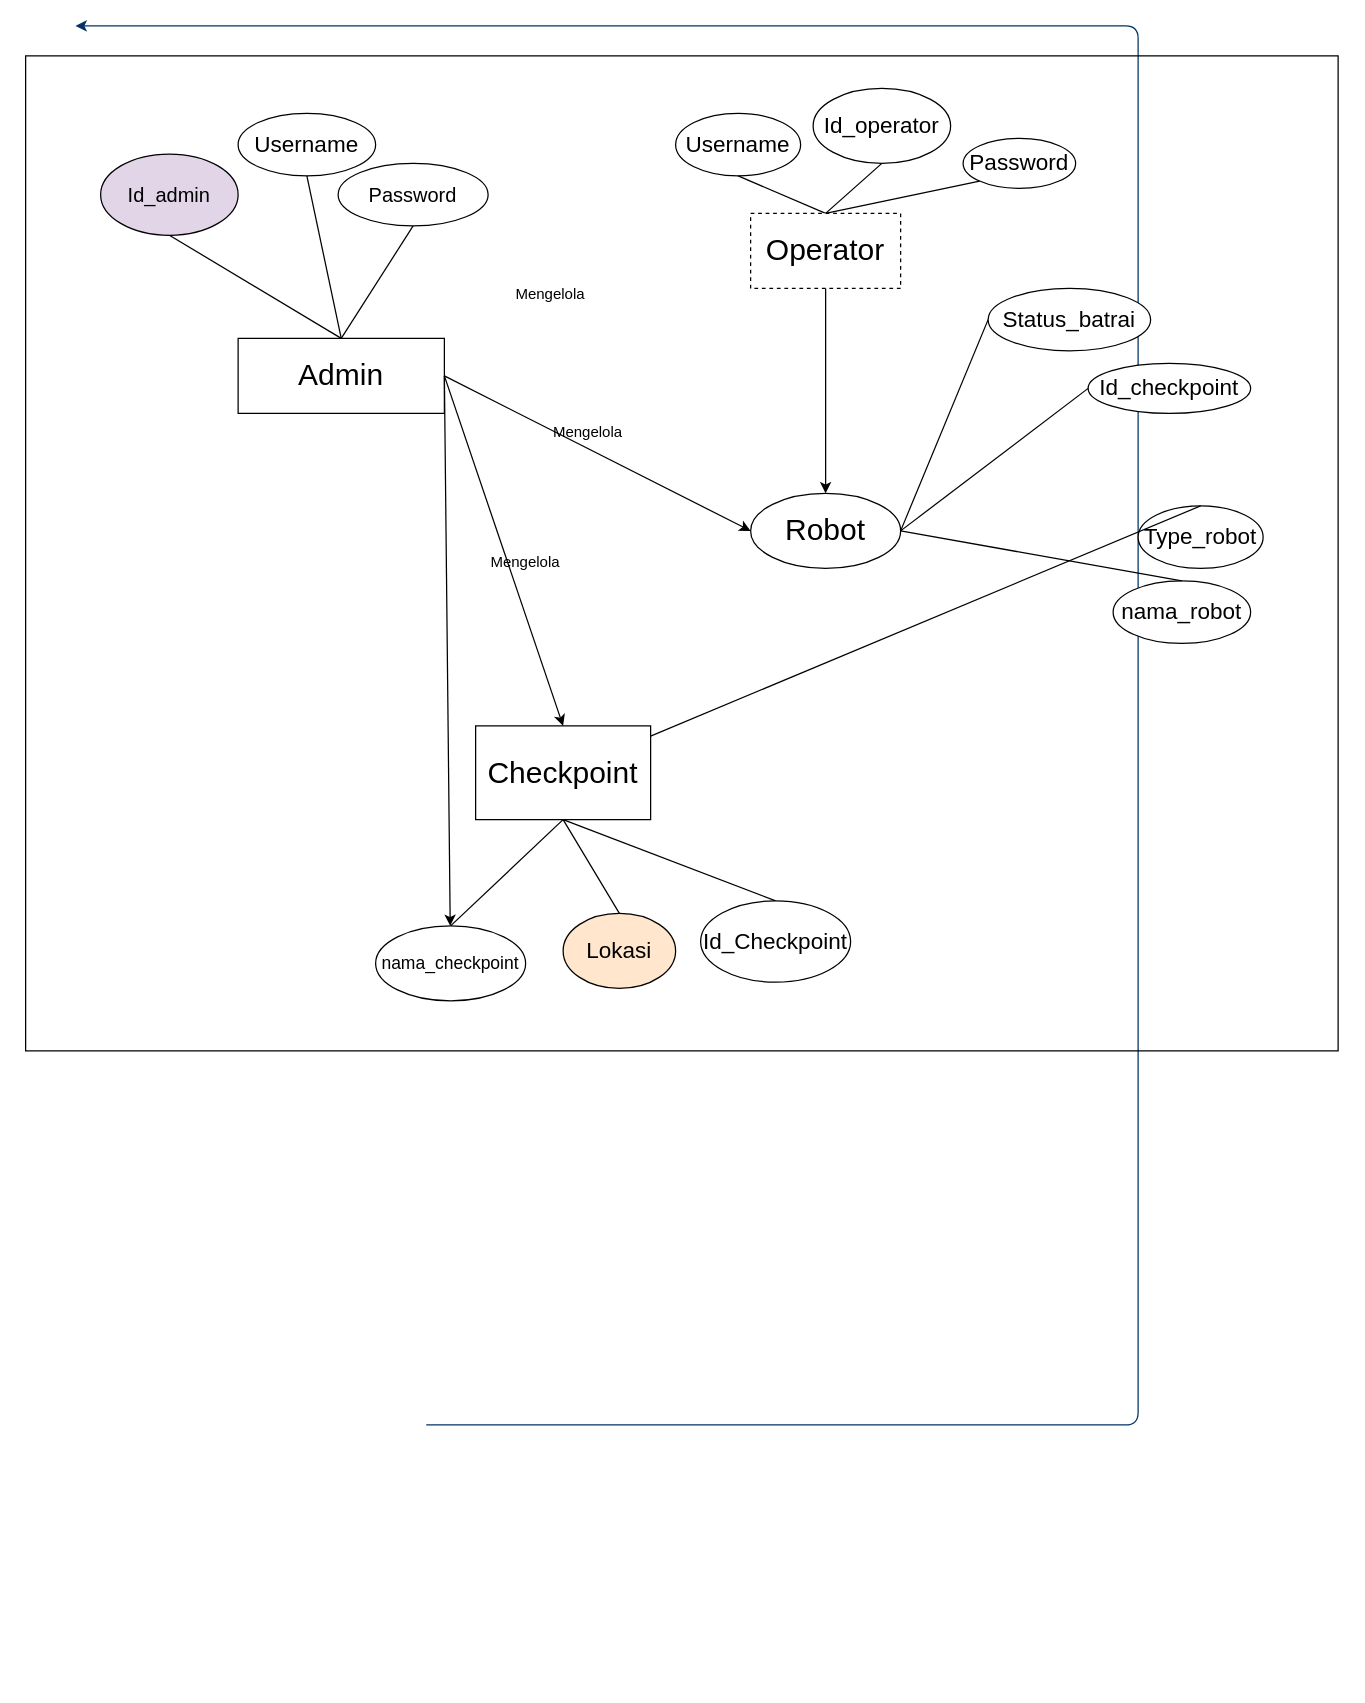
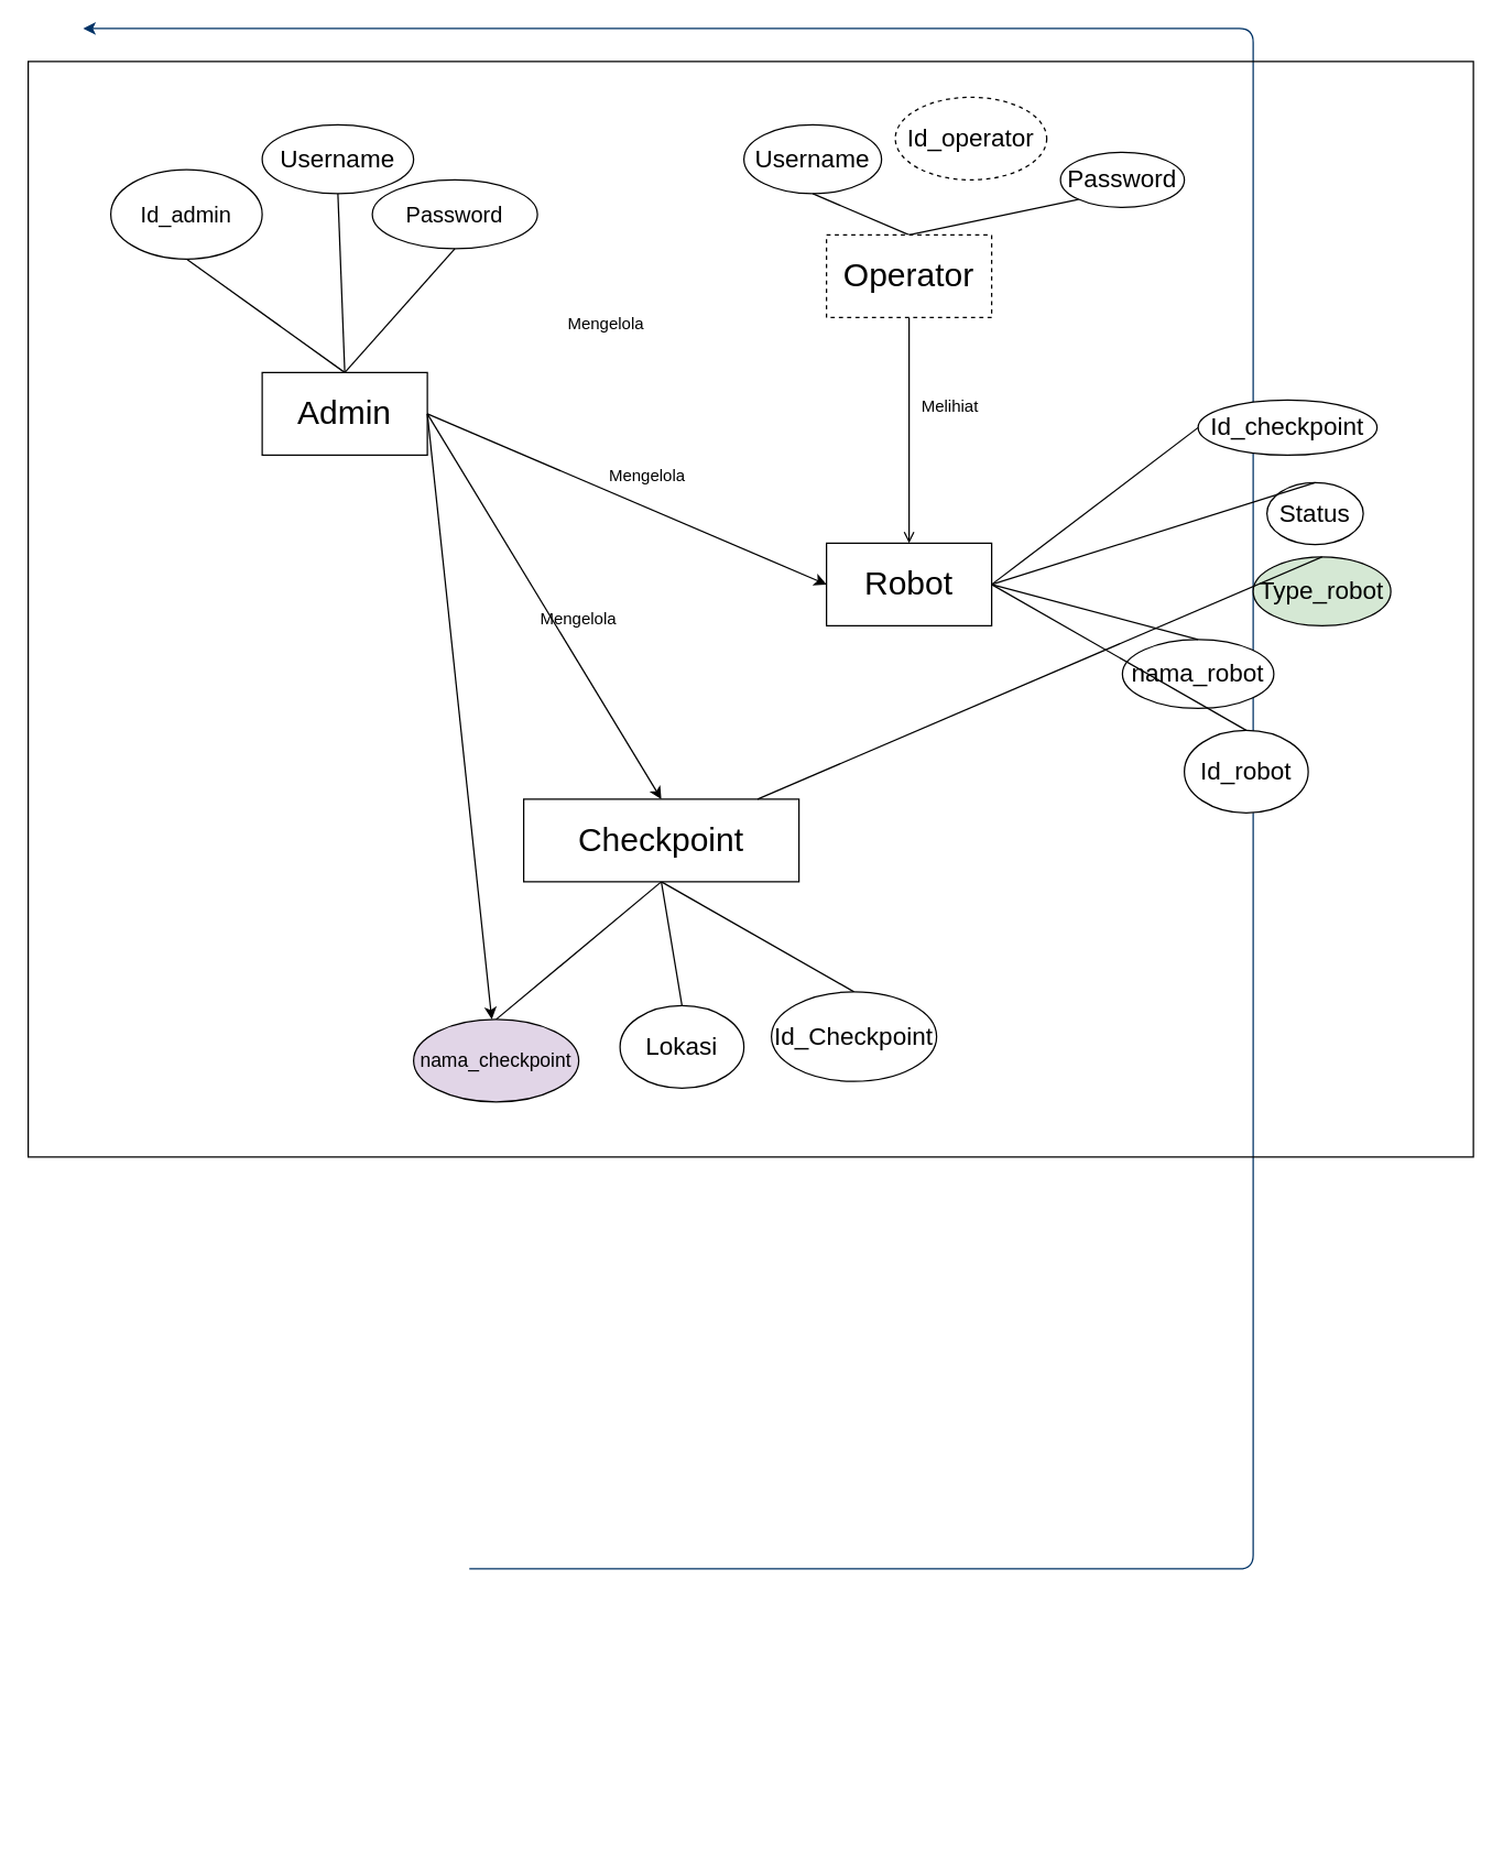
  <mxCell id="0" />
  <mxCell id="1" parent="0" />
  <mxCell id="2" value="" style="edgeStyle=elbowEdgeStyle;elbow=horizontal;exitX=1;exitY=0.5;exitPerimeter=0;entryX=0.905;entryY=0.5;entryPerimeter=0;fontStyle=1;strokeColor=#003366;strokeWidth=1;html=1;" parent="1" edge="1"><mxGeometry width="100" height="100" as="geometry"><mxPoint x="340.5" y="1139.25" as="sourcePoint" /><mxPoint x="60" as="targetPoint" y="20" /><Array as="points"><mxPoint x="910" y="1340" /></Array></mxGeometry></mxCell>
- <mxCell id="3" value="&lt;font style=&quot;font-size: 14px;&quot;&gt;nama_checkpoint&lt;/font&gt;" style="ellipse;whiteSpace=wrap;html=1;" vertex="1" parent="1"><mxGeometry x="300" y="740" width="120" height="60" as="geometry" /></mxCell>
+ <mxCell id="3" value="&lt;font style=&quot;font-size: 14px;&quot;&gt;nama_checkpoint&lt;/font&gt;" style="ellipse;whiteSpace=wrap;html=1;fillColor=#e1d5e7;" vertex="1" parent="1"><mxGeometry x="300" y="740" width="120" height="60" as="geometry" /></mxCell>
  <mxCell id="4" value="&lt;font style=&quot;font-size: 18px;&quot;&gt;Password&lt;/font&gt;" style="ellipse;whiteSpace=wrap;html=1;" vertex="1" parent="1"><mxGeometry x="770" y="110" width="90" height="40" as="geometry" /></mxCell>
  <mxCell id="5" value="&lt;font style=&quot;font-size: 18px;&quot;&gt;Username&lt;/font&gt;" style="ellipse;whiteSpace=wrap;html=1;" vertex="1" parent="1"><mxGeometry x="540" y="90" width="100" height="50" as="geometry" /></mxCell>
  <mxCell id="6" value="&lt;font size=&quot;3&quot;&gt;Password&lt;/font&gt;" style="ellipse;whiteSpace=wrap;html=1;" vertex="1" parent="1"><mxGeometry x="270" y="130" width="120" height="50" as="geometry" /></mxCell>
  <mxCell id="7" value="&lt;font style=&quot;font-size: 18px;&quot;&gt;Username&lt;/font&gt;" style="ellipse;whiteSpace=wrap;html=1;" vertex="1" parent="1"><mxGeometry x="190" y="90" width="110" height="50" as="geometry" /></mxCell>
  <mxCell id="8" value="" style="endArrow=none;html=1;rounded=0;entryX=0.5;entryY=1;entryDx=0;entryDy=0;exitX=0.5;exitY=0;exitDx=0;exitDy=0;" edge="1" parent="1" source="18" target="6"><mxGeometry width="50" height="50" relative="1" as="geometry"><mxPoint x="250" y="250" as="sourcePoint" /><mxPoint x="730" y="470" as="targetPoint" /></mxGeometry></mxCell>
- <mxCell id="9" value="" style="endArrow=none;html=1;rounded=0;exitX=0.5;exitY=1;exitDx=0;exitDy=0;entryX=0.5;entryY=0;entryDx=0;entryDy=0;" edge="1" parent="1" source="26" target="20"><mxGeometry width="50" height="50" relative="1" as="geometry"><mxPoint x="1485" y="345" as="sourcePoint" /><mxPoint x="1535" y="295" as="targetPoint" /></mxGeometry></mxCell>
  <mxCell id="10" value="" style="endArrow=none;html=1;rounded=0;exitX=0.5;exitY=0;exitDx=0;exitDy=0;entryX=0.5;entryY=1;entryDx=0;entryDy=0;" edge="1" parent="1" source="25" target="19"><mxGeometry width="50" height="50" relative="1" as="geometry"><mxPoint x="400" y="515" as="sourcePoint" /><mxPoint x="450" y="465" as="targetPoint" /></mxGeometry></mxCell>
  <mxCell id="11" value="" style="endArrow=none;html=1;rounded=0;exitX=0.5;exitY=0;exitDx=0;exitDy=0;entryX=0.5;entryY=1;entryDx=0;entryDy=0;" edge="1" parent="1" source="3" target="19"><mxGeometry width="50" height="50" relative="1" as="geometry"><mxPoint x="400" y="515" as="sourcePoint" /><mxPoint x="450" y="465" as="targetPoint" /></mxGeometry></mxCell>
  <mxCell id="12" value="" style="endArrow=none;html=1;rounded=0;entryX=0.5;entryY=0;entryDx=0;entryDy=0;exitX=0.5;exitY=1;exitDx=0;exitDy=0;" edge="1" parent="1" source="19" target="28"><mxGeometry width="50" height="50" relative="1" as="geometry"><mxPoint x="330" y="245" as="sourcePoint" /><mxPoint x="450" y="355" as="targetPoint" /></mxGeometry></mxCell>
  <mxCell id="13" value="" style="endArrow=none;html=1;rounded=0;exitX=0.5;exitY=1;exitDx=0;exitDy=0;entryX=0.5;entryY=0;entryDx=0;entryDy=0;" edge="1" parent="1" source="17" target="18"><mxGeometry width="50" height="50" relative="1" as="geometry"><mxPoint x="1070" y="590" as="sourcePoint" /><mxPoint x="250" y="250" as="targetPoint" /></mxGeometry></mxCell>
  <mxCell id="14" value="" style="endArrow=none;html=1;rounded=0;exitX=0;exitY=1;exitDx=0;exitDy=0;entryX=0.5;entryY=0;entryDx=0;entryDy=0;" edge="1" parent="1" source="4" target="20"><mxGeometry width="50" height="50" relative="1" as="geometry"><mxPoint x="715" y="575" as="sourcePoint" /><mxPoint x="655" y="295" as="targetPoint" /></mxGeometry></mxCell>
  <mxCell id="15" value="" style="endArrow=none;html=1;rounded=0;exitX=0.5;exitY=1;exitDx=0;exitDy=0;entryX=0.5;entryY=0;entryDx=0;entryDy=0;" edge="1" parent="1" source="5" target="20"><mxGeometry width="50" height="50" relative="1" as="geometry"><mxPoint x="710" y="245" as="sourcePoint" /><mxPoint x="655" y="295" as="targetPoint" /></mxGeometry></mxCell>
  <mxCell id="16" value="" style="endArrow=none;html=1;rounded=0;entryX=0.5;entryY=1;entryDx=0;entryDy=0;exitX=0.5;exitY=0;exitDx=0;exitDy=0;" edge="1" parent="1" source="18" target="7"><mxGeometry width="50" height="50" relative="1" as="geometry"><mxPoint x="250" y="250" as="sourcePoint" /><mxPoint x="520" y="440" as="targetPoint" /></mxGeometry></mxCell>
- <mxCell id="17" value="&lt;font size=&quot;3&quot;&gt;Id_admin&lt;/font&gt;" style="ellipse;whiteSpace=wrap;html=1;rotation=0;fillColor=#e1d5e7;" vertex="1" parent="1"><mxGeometry x="80" y="122.5" width="110" height="65" as="geometry" /></mxCell>
- <mxCell id="18" value="&lt;font style=&quot;font-size: 24px;&quot;&gt;Admin&lt;/font&gt;" style="rounded=0;whiteSpace=wrap;html=1;" vertex="1" parent="1"><mxGeometry x="190" y="270" width="165" height="60" as="geometry" /></mxCell>
- <mxCell id="19" value="&lt;font style=&quot;font-size: 24px;&quot;&gt;Checkpoint&lt;/font&gt;" style="rounded=0;whiteSpace=wrap;html=1;" vertex="1" parent="1"><mxGeometry x="380" y="580" width="140" height="75" as="geometry" /></mxCell>
+ <mxCell id="17" value="&lt;font size=&quot;3&quot;&gt;Id_admin&lt;/font&gt;" style="ellipse;whiteSpace=wrap;html=1;rotation=0;" vertex="1" parent="1"><mxGeometry x="80" y="122.5" width="110" height="65" as="geometry" /></mxCell>
+ <mxCell id="18" value="&lt;font style=&quot;font-size: 24px;&quot;&gt;Admin&lt;/font&gt;" style="rounded=0;whiteSpace=wrap;html=1;" vertex="1" parent="1"><mxGeometry x="190" y="270" width="120" height="60" as="geometry" /></mxCell>
+ <mxCell id="19" value="&lt;font style=&quot;font-size: 24px;&quot;&gt;Checkpoint&lt;/font&gt;" style="rounded=0;whiteSpace=wrap;html=1;" vertex="1" parent="1"><mxGeometry x="380" y="580" width="200" height="60" as="geometry" /></mxCell>
  <mxCell id="20" value="&lt;font style=&quot;font-size: 24px;&quot;&gt;Operator&lt;/font&gt;" style="rounded=0;whiteSpace=wrap;html=1;dashed=1;" vertex="1" parent="1"><mxGeometry x="600" y="170" width="120" height="60" as="geometry" /></mxCell>
- <mxCell id="21" value="&lt;font style=&quot;font-size: 24px;&quot;&gt;Robot&lt;/font&gt;" style="ellipse;whiteSpace=wrap;html=1;" vertex="1" parent="1"><mxGeometry x="600" y="394" width="120" height="60" as="geometry" /></mxCell>
+ <mxCell id="21" value="&lt;font style=&quot;font-size: 24px;&quot;&gt;Robot&lt;/font&gt;" style="rounded=0;whiteSpace=wrap;html=1;" vertex="1" parent="1"><mxGeometry x="600" y="394" width="120" height="60" as="geometry" /></mxCell>
  <mxCell id="22" value="" style="endArrow=classic;html=1;rounded=0;exitX=1;exitY=0.5;exitDx=0;exitDy=0;exitPerimeter=0;" edge="1" parent="1" source="18" target="3"><mxGeometry width="50" height="50" relative="1" as="geometry"><mxPoint x="50" y="540" as="sourcePoint" /><mxPoint x="100" y="490" as="targetPoint" /></mxGeometry></mxCell>
  <mxCell id="23" value="" style="endArrow=classic;html=1;rounded=0;exitX=1;exitY=0.5;exitDx=0;exitDy=0;entryX=0.5;entryY=0;entryDx=0;entryDy=0;" edge="1" parent="1" source="18" target="19"><mxGeometry width="50" height="50" relative="1" as="geometry"><mxPoint x="50" y="540" as="sourcePoint" /><mxPoint x="100" y="490" as="targetPoint" /></mxGeometry></mxCell>
  <mxCell id="24" value="" style="endArrow=classic;html=1;rounded=0;exitX=1;exitY=0.5;exitDx=0;exitDy=0;entryX=0;entryY=0.5;entryDx=0;entryDy=0;" edge="1" parent="1" source="18" target="21"><mxGeometry width="50" height="50" relative="1" as="geometry"><mxPoint x="50" y="540" as="sourcePoint" /><mxPoint x="100" y="490" as="targetPoint" /></mxGeometry></mxCell>
- <mxCell id="25" value="&lt;font style=&quot;font-size: 18px;&quot;&gt;Lokasi&lt;/font&gt;" style="ellipse;whiteSpace=wrap;html=1;fillColor=#ffe6cc;" vertex="1" parent="1"><mxGeometry x="450" y="730" width="90" height="60" as="geometry" /></mxCell>
- <mxCell id="26" value="&lt;font style=&quot;font-size: 18px;&quot;&gt;Id_operator&lt;/font&gt;" style="ellipse;whiteSpace=wrap;html=1;" vertex="1" parent="1"><mxGeometry x="650" y="70" width="110" height="60" as="geometry" /></mxCell>
- <mxCell id="27" value="&lt;font style=&quot;font-size: 18px;&quot;&gt;nama_robot&lt;/font&gt;" style="ellipse;whiteSpace=wrap;html=1;" vertex="1" parent="1"><mxGeometry x="890" y="464" width="110" height="50" as="geometry" /></mxCell>
+ <mxCell id="25" value="&lt;font style=&quot;font-size: 18px;&quot;&gt;Lokasi&lt;/font&gt;" style="ellipse;whiteSpace=wrap;html=1;" vertex="1" parent="1"><mxGeometry x="450" y="730" width="90" height="60" as="geometry" /></mxCell>
+ <mxCell id="26" value="&lt;font style=&quot;font-size: 18px;&quot;&gt;Id_operator&lt;/font&gt;" style="ellipse;whiteSpace=wrap;html=1;dashed=1;" vertex="1" parent="1"><mxGeometry x="650" y="70" width="110" height="60" as="geometry" /></mxCell>
+ <mxCell id="27" value="&lt;font style=&quot;font-size: 18px;&quot;&gt;nama_robot&lt;/font&gt;" style="ellipse;whiteSpace=wrap;html=1;" vertex="1" parent="1"><mxGeometry x="815" y="464" width="110" height="50" as="geometry" /></mxCell>
  <mxCell id="28" value="&lt;font style=&quot;font-size: 18px;&quot;&gt;Id_Checkpoint&lt;/font&gt;" style="ellipse;whiteSpace=wrap;html=1;" vertex="1" parent="1"><mxGeometry x="560" y="720" width="120" height="65" as="geometry" /></mxCell>
- <mxCell id="29" value="&lt;font style=&quot;font-size: 18px;&quot;&gt;Type_robot&lt;/font&gt;" style="ellipse;whiteSpace=wrap;html=1;" vertex="1" parent="1"><mxGeometry x="910" y="404" width="100" height="50" as="geometry" /></mxCell>
+ <mxCell id="29" value="&lt;font style=&quot;font-size: 18px;&quot;&gt;Type_robot&lt;/font&gt;" style="ellipse;whiteSpace=wrap;html=1;fillColor=#d5e8d4;" vertex="1" parent="1"><mxGeometry x="910" y="404" width="100" height="50" as="geometry" /></mxCell>
  <mxCell id="30" value="&lt;span style=&quot;font-size: 18px;&quot;&gt;Id_checkpoint&lt;/span&gt;" style="ellipse;whiteSpace=wrap;html=1;" vertex="1" parent="1"><mxGeometry x="870" y="290" width="130" height="40" as="geometry" /></mxCell>
- <mxCell id="33" value="" style="endArrow=none;html=1;rounded=0;exitX=0;exitY=0.5;exitDx=0;exitDy=0;entryX=1;entryY=0.5;entryDx=0;entryDy=0;" edge="1" parent="1" source="39" target="21"><mxGeometry width="50" height="50" relative="1" as="geometry"><mxPoint x="240" y="375" as="sourcePoint" /><mxPoint x="290" y="325" as="targetPoint" /></mxGeometry></mxCell>
+ <mxCell id="31" value="&lt;font style=&quot;font-size: 18px;&quot;&gt;Id_robot&lt;/font&gt;" style="ellipse;whiteSpace=wrap;html=1;" vertex="1" parent="1"><mxGeometry x="860" y="530" width="90" height="60" as="geometry" /></mxCell>
+ <mxCell id="32" value="&lt;font style=&quot;font-size: 18px;&quot;&gt;Status&lt;/font&gt;" style="ellipse;whiteSpace=wrap;html=1;" vertex="1" parent="1"><mxGeometry x="920" y="350" width="70" height="45" as="geometry" /></mxCell>
  <mxCell id="34" value="" style="endArrow=none;html=1;rounded=0;exitX=0;exitY=0.5;exitDx=0;exitDy=0;entryX=1;entryY=0.5;entryDx=0;entryDy=0;" edge="1" parent="1" source="30" target="21"><mxGeometry width="50" height="50" relative="1" as="geometry"><mxPoint x="240" y="375" as="sourcePoint" /><mxPoint x="750" y="400" as="targetPoint" /></mxGeometry></mxCell>
+ <mxCell id="35" value="" style="endArrow=none;html=1;rounded=0;entryX=1;entryY=0.5;entryDx=0;entryDy=0;exitX=0.5;exitY=0;exitDx=0;exitDy=0;" edge="1" parent="1" source="32" target="21"><mxGeometry width="50" height="50" relative="1" as="geometry"><mxPoint x="950" y="535" as="sourcePoint" /><mxPoint x="260" y="555" as="targetPoint" /></mxGeometry></mxCell>
  <mxCell id="36" value="" style="endArrow=none;html=1;rounded=0;exitX=0.5;exitY=0;exitDx=0;exitDy=0;" edge="1" parent="1" source="29" target="19"><mxGeometry width="50" height="50" relative="1" as="geometry"><mxPoint x="240" y="375" as="sourcePoint" /><mxPoint x="660" y="415" as="targetPoint" /></mxGeometry></mxCell>
  <mxCell id="37" value="" style="endArrow=none;html=1;rounded=0;exitX=0.5;exitY=0;exitDx=0;exitDy=0;entryX=1;entryY=0.5;entryDx=0;entryDy=0;" edge="1" parent="1" source="27" target="21"><mxGeometry width="50" height="50" relative="1" as="geometry"><mxPoint x="240" y="375" as="sourcePoint" /><mxPoint x="740" y="395" as="targetPoint" /></mxGeometry></mxCell>
- <mxCell id="39" value="&lt;font style=&quot;font-size: 18px;&quot;&gt;Status_batrai&lt;/font&gt;" style="ellipse;whiteSpace=wrap;html=1;" vertex="1" parent="1"><mxGeometry x="790" y="230" width="130" height="50" as="geometry" /></mxCell>
- <mxCell id="40" value="" style="endArrow=classic;html=1;rounded=0;exitX=0.5;exitY=1;exitDx=0;exitDy=0;entryX=0.5;entryY=0;entryDx=0;entryDy=0;" edge="1" parent="1" source="20" target="21"><mxGeometry width="50" height="50" relative="1" as="geometry"><mxPoint x="180" y="420" as="sourcePoint" /><mxPoint x="230" y="370" as="targetPoint" /></mxGeometry></mxCell>
+ <mxCell id="38" value="" style="endArrow=none;html=1;rounded=0;entryX=0.5;entryY=0;entryDx=0;entryDy=0;exitX=1;exitY=0.5;exitDx=0;exitDy=0;" edge="1" parent="1" source="21" target="31"><mxGeometry width="50" height="50" relative="1" as="geometry"><mxPoint x="240" y="375" as="sourcePoint" /><mxPoint x="290" y="325" as="targetPoint" /></mxGeometry></mxCell>
+ <mxCell id="40" value="" style="endArrow=open;html=1;rounded=0;exitX=0.5;exitY=1;exitDx=0;exitDy=0;entryX=0.5;entryY=0;entryDx=0;entryDy=0;" edge="1" parent="1" source="20" target="21"><mxGeometry width="50" height="50" relative="1" as="geometry"><mxPoint x="180" y="420" as="sourcePoint" /><mxPoint x="230" y="370" as="targetPoint" /></mxGeometry></mxCell>
+ <mxCell id="41" value="Melihiat" style="text;html=1;align=center;verticalAlign=middle;whiteSpace=wrap;rounded=0;" vertex="1" parent="1"><mxGeometry x="660" y="280" width="60" height="30" as="geometry" /></mxCell>
  <mxCell id="42" value="Mengelola" style="text;html=1;align=center;verticalAlign=middle;whiteSpace=wrap;rounded=0;" vertex="1" parent="1"><mxGeometry x="440" y="330" width="60" height="30" as="geometry" /></mxCell>
  <mxCell id="43" value="Mengelola" style="text;html=1;align=center;verticalAlign=middle;whiteSpace=wrap;rounded=0;" vertex="1" parent="1"><mxGeometry x="410" y="220" width="60" height="30" as="geometry" /></mxCell>
  <mxCell id="44" value="Mengelola" style="text;html=1;align=center;verticalAlign=middle;whiteSpace=wrap;rounded=0;" vertex="1" parent="1"><mxGeometry x="390" y="434" width="60" height="30" as="geometry" /></mxCell>
  <mxCell id="45" value="" style="rounded=0;whiteSpace=wrap;html=1;fillColor=none;" vertex="1" parent="1"><mxGeometry x="20" y="44" width="1050" height="796" as="geometry" /></mxCell>
